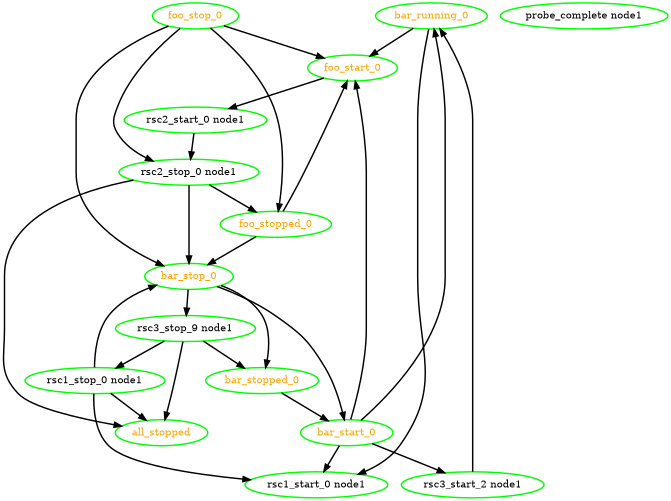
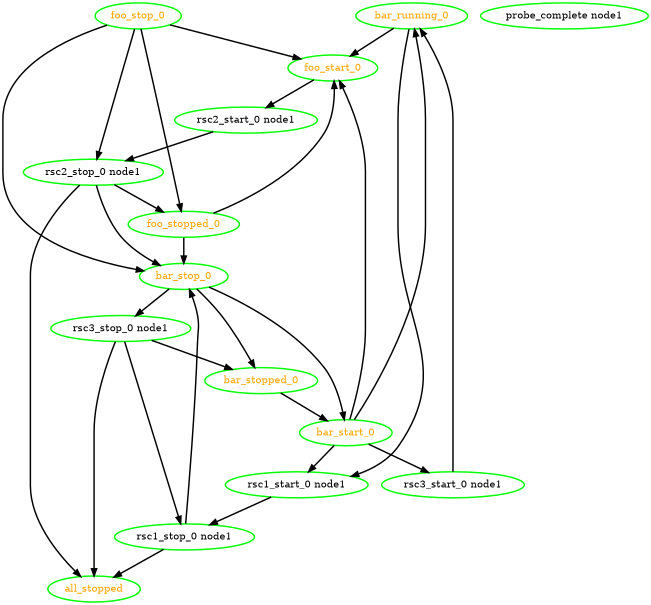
  digraph {
    node [color=green fontcolor=orange style=bold]
    edge [style=bold]
    bar_running_0
    foo_start_0
    "rsc1_start_0 node1" [fontcolor=black]
    "rsc2_start_0 node1" [fontcolor=black]
    "rsc2_stop_0 node1" [fontcolor=black]
    bar_start_0
-   "rsc3_start_0 node1" [fontcolor=black label="rsc3_start_2 node1"]
+   "rsc3_start_0 node1" [fontcolor=black]
    bar_stop_0
    bar_stopped_0
-   "rsc3_stop_0 node1" [fontcolor=black label="rsc3_stop_9 node1"]
+   "rsc3_stop_0 node1" [fontcolor=black]
    all_stopped
    "rsc1_stop_0 node1" [fontcolor=black]
    foo_stop_0
    foo_stopped_0
    "probe_complete node1" [fontcolor=black]
    bar_running_0 -> foo_start_0
    bar_running_0 -> "rsc1_start_0 node1"
    foo_start_0 -> "rsc2_start_0 node1"
    "rsc2_start_0 node1" -> "rsc2_stop_0 node1"
    "rsc2_stop_0 node1" -> bar_stop_0
    "rsc2_stop_0 node1" -> all_stopped
    "rsc2_stop_0 node1" -> foo_stopped_0
    bar_start_0 -> bar_running_0
    bar_start_0 -> foo_start_0
    bar_start_0 -> "rsc1_start_0 node1"
    bar_start_0 -> "rsc3_start_0 node1"
    "rsc3_start_0 node1" -> bar_running_0
    bar_stop_0 -> bar_start_0
    bar_stop_0 -> bar_stopped_0
    bar_stop_0 -> "rsc3_stop_0 node1"
    bar_stopped_0 -> bar_start_0
    "rsc3_stop_0 node1" -> bar_stopped_0
    "rsc3_stop_0 node1" -> all_stopped
    "rsc3_stop_0 node1" -> "rsc1_stop_0 node1"
-   "rsc1_stop_0 node1" -> "rsc1_start_0 node1"
+   "rsc1_start_0 node1" -> "rsc1_stop_0 node1"
    "rsc1_stop_0 node1" -> bar_stop_0
    "rsc1_stop_0 node1" -> all_stopped
    foo_stop_0 -> foo_start_0
    foo_stop_0 -> "rsc2_stop_0 node1"
    foo_stop_0 -> bar_stop_0
    foo_stop_0 -> foo_stopped_0
    foo_stopped_0 -> foo_start_0
    foo_stopped_0 -> bar_stop_0
  }
